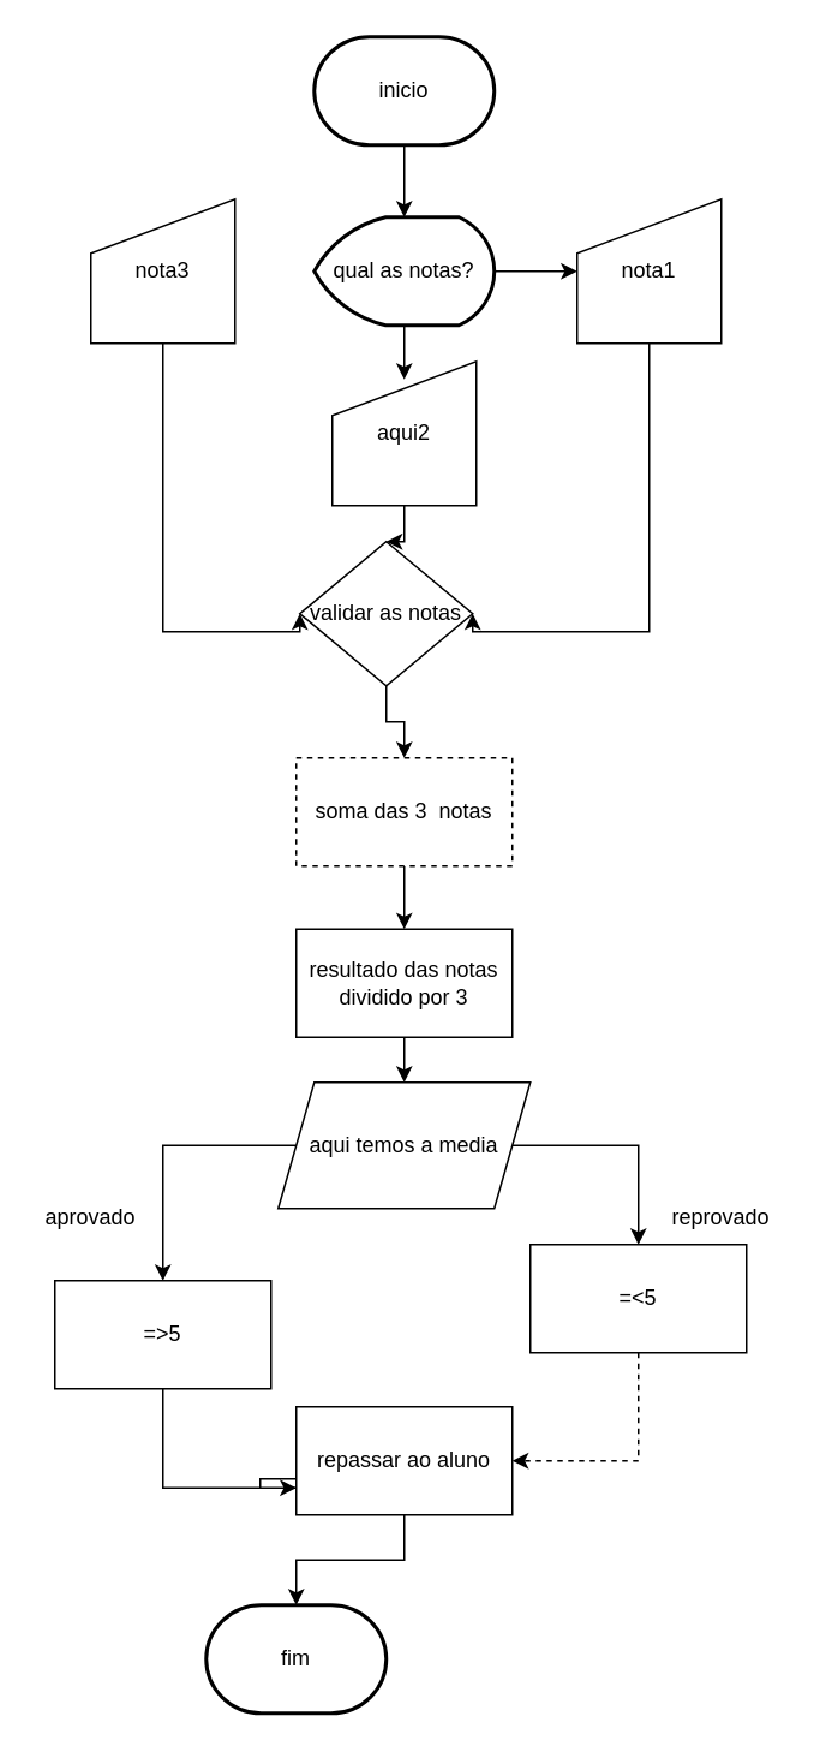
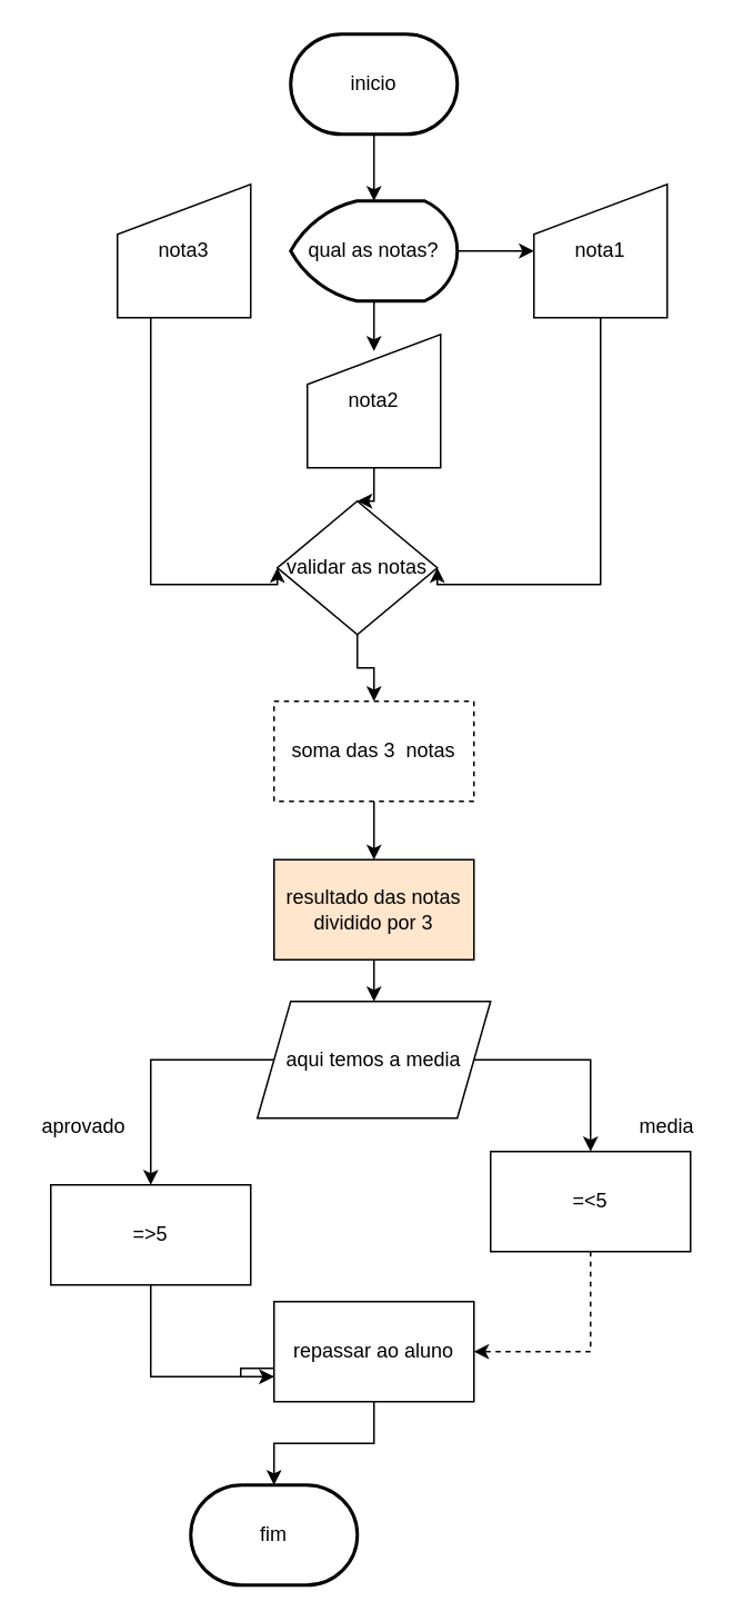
  <mxCell id="0" />
  <mxCell id="1" parent="0" />
  <mxCell id="2" value="" style="edgeStyle=orthogonalEdgeStyle;rounded=0;orthogonalLoop=1;jettySize=auto;html=1;" edge="1" parent="1" source="3" target="6"><mxGeometry relative="1" as="geometry" /></mxCell>
  <mxCell id="3" value="inicio" style="strokeWidth=2;html=1;shape=mxgraph.flowchart.terminator;whiteSpace=wrap;" vertex="1" parent="1"><mxGeometry x="174" y="20" width="100" height="60" as="geometry" /></mxCell>
  <mxCell id="4" value="" style="edgeStyle=orthogonalEdgeStyle;rounded=0;orthogonalLoop=1;jettySize=auto;html=1;" edge="1" parent="1" source="6" target="12"><mxGeometry relative="1" as="geometry" /></mxCell>
  <mxCell id="5" style="edgeStyle=orthogonalEdgeStyle;rounded=0;orthogonalLoop=1;jettySize=auto;html=1;exitX=0.5;exitY=1;exitDx=0;exitDy=0;exitPerimeter=0;entryX=0.5;entryY=0.125;entryDx=0;entryDy=0;entryPerimeter=0;" edge="1" parent="1" source="6" target="10"><mxGeometry relative="1" as="geometry" /></mxCell>
  <mxCell id="6" value="qual as notas?" style="strokeWidth=2;html=1;shape=mxgraph.flowchart.display;whiteSpace=wrap;" vertex="1" parent="1"><mxGeometry x="174" y="120" width="100" height="60" as="geometry" /></mxCell>
  <mxCell id="7" style="edgeStyle=orthogonalEdgeStyle;rounded=0;orthogonalLoop=1;jettySize=auto;html=1;entryX=0;entryY=0.5;entryDx=0;entryDy=0;" edge="1" parent="1" source="8" target="14"><mxGeometry relative="1" as="geometry"><Array as="points"><mxPoint x="90" y="350" /></Array></mxGeometry></mxCell>
- <mxCell id="8" value="nota3" style="shape=manualInput;whiteSpace=wrap;html=1;" vertex="1" parent="1"><mxGeometry x="50" y="110" width="80" height="80" as="geometry" /></mxCell>
+ <mxCell id="8" value="nota3" style="shape=manualInput;whiteSpace=wrap;html=1;" vertex="1" parent="1"><mxGeometry x="70" y="110" width="80" height="80" as="geometry" /></mxCell>
  <mxCell id="9" value="" style="edgeStyle=orthogonalEdgeStyle;rounded=0;orthogonalLoop=1;jettySize=auto;html=1;" edge="1" parent="1" source="10" target="14"><mxGeometry relative="1" as="geometry" /></mxCell>
- <mxCell id="10" value="aqui2" style="shape=manualInput;whiteSpace=wrap;html=1;" vertex="1" parent="1"><mxGeometry x="184" y="200" width="80" height="80" as="geometry" /></mxCell>
+ <mxCell id="10" value="nota2" style="shape=manualInput;whiteSpace=wrap;html=1;" vertex="1" parent="1"><mxGeometry x="184" y="200" width="80" height="80" as="geometry" /></mxCell>
  <mxCell id="11" style="edgeStyle=orthogonalEdgeStyle;rounded=0;orthogonalLoop=1;jettySize=auto;html=1;entryX=1;entryY=0.5;entryDx=0;entryDy=0;" edge="1" parent="1" source="12" target="14"><mxGeometry relative="1" as="geometry"><Array as="points"><mxPoint x="360" y="350" /></Array></mxGeometry></mxCell>
  <mxCell id="12" value="nota1" style="shape=manualInput;whiteSpace=wrap;html=1;" vertex="1" parent="1"><mxGeometry x="320" y="110" width="80" height="80" as="geometry" /></mxCell>
  <mxCell id="13" value="" style="edgeStyle=orthogonalEdgeStyle;rounded=0;orthogonalLoop=1;jettySize=auto;html=1;" edge="1" parent="1" source="14" target="16"><mxGeometry relative="1" as="geometry" /></mxCell>
  <mxCell id="14" value="validar as notas" style="rhombus;whiteSpace=wrap;html=1;" vertex="1" parent="1"><mxGeometry x="166" y="300" width="96" height="80" as="geometry" /></mxCell>
  <mxCell id="15" value="" style="edgeStyle=orthogonalEdgeStyle;rounded=0;orthogonalLoop=1;jettySize=auto;html=1;" edge="1" parent="1" source="16" target="18"><mxGeometry relative="1" as="geometry" /></mxCell>
  <mxCell id="16" value="soma das 3&amp;nbsp; notas" style="whiteSpace=wrap;html=1;dashed=1;" vertex="1" parent="1"><mxGeometry x="164" y="420" width="120" height="60" as="geometry" /></mxCell>
  <mxCell id="17" value="" style="edgeStyle=orthogonalEdgeStyle;rounded=0;orthogonalLoop=1;jettySize=auto;html=1;" edge="1" parent="1" source="18" target="21"><mxGeometry relative="1" as="geometry" /></mxCell>
- <mxCell id="18" value="resultado das notas&lt;br&gt;dividido por 3" style="whiteSpace=wrap;html=1;" vertex="1" parent="1"><mxGeometry x="164" y="515" width="120" height="60" as="geometry" /></mxCell>
+ <mxCell id="18" value="resultado das notas&lt;br&gt;dividido por 3" style="whiteSpace=wrap;html=1;fillColor=#ffe6cc;" vertex="1" parent="1"><mxGeometry x="164" y="515" width="120" height="60" as="geometry" /></mxCell>
  <mxCell id="19" value="" style="edgeStyle=orthogonalEdgeStyle;rounded=0;orthogonalLoop=1;jettySize=auto;html=1;" edge="1" parent="1" source="21" target="23"><mxGeometry relative="1" as="geometry"><Array as="points"><mxPoint x="354" y="635" /></Array></mxGeometry></mxCell>
  <mxCell id="20" value="" style="edgeStyle=orthogonalEdgeStyle;rounded=0;orthogonalLoop=1;jettySize=auto;html=1;" edge="1" parent="1" source="21" target="25"><mxGeometry relative="1" as="geometry" /></mxCell>
  <mxCell id="21" value="aqui temos a media" style="shape=parallelogram;perimeter=parallelogramPerimeter;whiteSpace=wrap;html=1;fixedSize=1;" vertex="1" parent="1"><mxGeometry x="154" y="600" width="140" height="70" as="geometry" /></mxCell>
  <mxCell id="22" style="edgeStyle=orthogonalEdgeStyle;rounded=0;orthogonalLoop=1;jettySize=auto;html=1;entryX=1;entryY=0.5;entryDx=0;entryDy=0;dashed=1;" edge="1" parent="1" source="23" target="29"><mxGeometry relative="1" as="geometry"><Array as="points"><mxPoint x="354" y="810" /></Array></mxGeometry></mxCell>
  <mxCell id="23" value="=&amp;lt;5" style="whiteSpace=wrap;html=1;" vertex="1" parent="1"><mxGeometry x="294" y="690" width="120" height="60" as="geometry" /></mxCell>
  <mxCell id="24" style="edgeStyle=orthogonalEdgeStyle;rounded=0;orthogonalLoop=1;jettySize=auto;html=1;entryX=0;entryY=0.75;entryDx=0;entryDy=0;" edge="1" parent="1" source="25" target="29"><mxGeometry relative="1" as="geometry"><Array as="points"><mxPoint x="90" y="825" /><mxPoint x="170" y="825" /><mxPoint x="170" y="820" /><mxPoint x="144" y="820" /><mxPoint x="144" y="825" /></Array></mxGeometry></mxCell>
  <mxCell id="25" value="=&amp;gt;5" style="whiteSpace=wrap;html=1;" vertex="1" parent="1"><mxGeometry x="30" y="710" width="120" height="60" as="geometry" /></mxCell>
  <mxCell id="26" value="aprovado" style="text;html=1;strokeColor=none;fillColor=none;align=center;verticalAlign=middle;whiteSpace=wrap;rounded=0;" vertex="1" parent="1"><mxGeometry x="20" y="660" width="60" height="30" as="geometry" /></mxCell>
- <mxCell id="27" value="reprovado" style="text;html=1;strokeColor=none;fillColor=none;align=center;verticalAlign=middle;whiteSpace=wrap;rounded=0;" vertex="1" parent="1"><mxGeometry x="370" y="660" width="60" height="30" as="geometry" /></mxCell>
+ <mxCell id="27" value="media" style="text;html=1;strokeColor=none;fillColor=none;align=center;verticalAlign=middle;whiteSpace=wrap;rounded=0;" vertex="1" parent="1"><mxGeometry x="370" y="660" width="60" height="30" as="geometry" /></mxCell>
  <mxCell id="28" value="" style="edgeStyle=orthogonalEdgeStyle;rounded=0;orthogonalLoop=1;jettySize=auto;html=1;" edge="1" parent="1" source="29" target="30"><mxGeometry relative="1" as="geometry" /></mxCell>
  <mxCell id="29" value="repassar ao aluno" style="rounded=0;whiteSpace=wrap;html=1;" vertex="1" parent="1"><mxGeometry x="164" y="780" width="120" height="60" as="geometry" /></mxCell>
  <mxCell id="30" value="fim" style="strokeWidth=2;html=1;shape=mxgraph.flowchart.terminator;whiteSpace=wrap;" vertex="1" parent="1"><mxGeometry x="114" y="890" width="100" height="60" as="geometry" /></mxCell>
